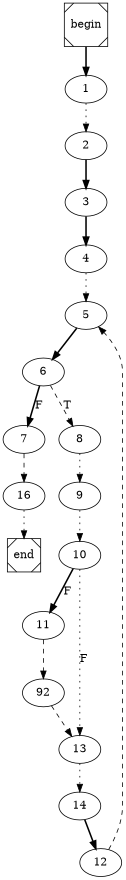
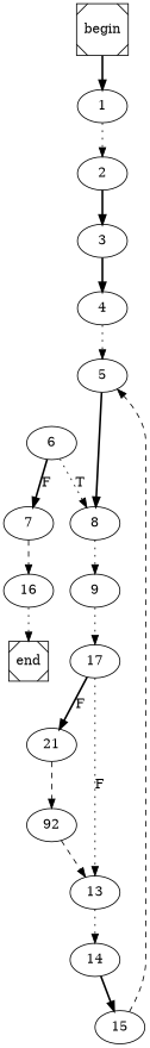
  digraph {
    edge [style=dotted]
    begin [shape=Msquare]
    1
    2
    end [shape=Msquare]
    3
    4
    5
    6
    8
    7
    9
    16
-   10
+   10 [label=17]
    13
-   11
+   11 [label=21]
    14
    n17 [label=92]
-   15 [label=12]
+   15
    begin -> 1 [style=bold]
    1 -> 2
    2 -> 3 [style=bold]
    3 -> 4 [style=bold]
    4 -> 5
-   5 -> 6 [style=bold]
-   6 -> 8 [label=T style=dashed]
+   5 -> 8 [style=bold]
+   6 -> 8 [label=T]
    6 -> 7 [label=F style=bold]
    8 -> 9
    7 -> 16 [style=dashed]
    9 -> 10
    16 -> end
    10 -> 13 [label=F]
    10 -> 11 [label=F style=bold]
    13 -> 14
    11 -> n17 [style=dashed]
    14 -> 15 [style=bold]
    n17 -> 13 [style=dashed]
    15 -> 5 [style=dashed]
  }
